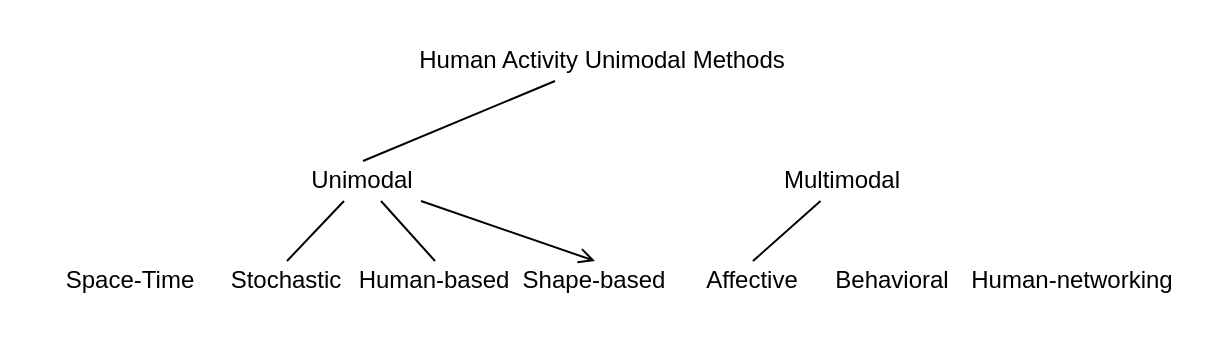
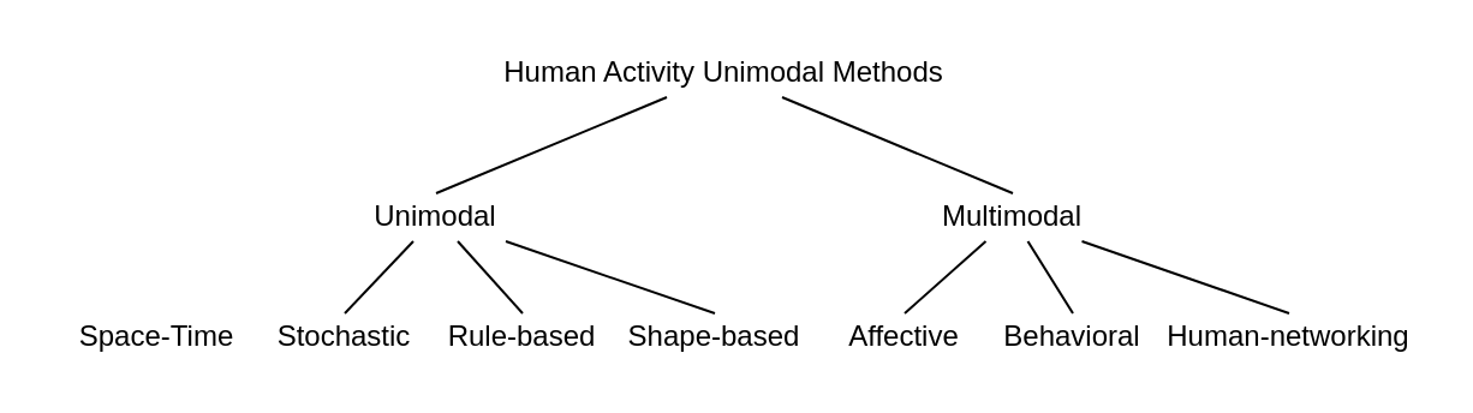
  <mxCell id="0" />
  <mxCell id="1" parent="0" />
  <mxCell id="2" style="rounded=0;orthogonalLoop=1;jettySize=auto;html=1;entryX=0.5;entryY=0;entryDx=0;entryDy=0;fontSize=12;endArrow=none;endFill=0;" edge="1" parent="1" source="4" target="8"><mxGeometry relative="1" as="geometry" /></mxCell>
+ <mxCell id="3" style="edgeStyle=none;rounded=0;orthogonalLoop=1;jettySize=auto;html=1;entryX=0.5;entryY=0;entryDx=0;entryDy=0;endArrow=none;endFill=0;fontSize=12;" edge="1" parent="1" source="4" target="12"><mxGeometry relative="1" as="geometry" /></mxCell>
  <mxCell id="4" value="Human Activity Unimodal Methods" style="text;html=1;strokeColor=none;fillColor=none;align=center;verticalAlign=middle;whiteSpace=wrap;rounded=0;fontStyle=0;fontSize=12;" vertex="1" parent="1"><mxGeometry x="181" y="20" width="240" height="20" as="geometry" /></mxCell>
  <mxCell id="5" style="edgeStyle=none;rounded=0;orthogonalLoop=1;jettySize=auto;html=1;entryX=0.5;entryY=0;entryDx=0;entryDy=0;endArrow=none;endFill=0;fontSize=12;" edge="1" parent="1" source="8" target="14"><mxGeometry relative="1" as="geometry" /></mxCell>
  <mxCell id="6" style="edgeStyle=none;rounded=0;orthogonalLoop=1;jettySize=auto;html=1;entryX=0.5;entryY=0;entryDx=0;entryDy=0;endArrow=none;endFill=0;fontSize=12;" edge="1" parent="1" source="8" target="15"><mxGeometry relative="1" as="geometry" /></mxCell>
- <mxCell id="7" style="edgeStyle=none;rounded=0;orthogonalLoop=1;jettySize=auto;html=1;entryX=0.5;entryY=0;entryDx=0;entryDy=0;endArrow=open;endFill=0;fontSize=12;" edge="1" parent="1" source="8" target="16"><mxGeometry relative="1" as="geometry" /></mxCell>
+ <mxCell id="7" style="edgeStyle=none;rounded=0;orthogonalLoop=1;jettySize=auto;html=1;entryX=0.5;entryY=0;entryDx=0;entryDy=0;endArrow=none;endFill=0;fontSize=12;" edge="1" parent="1" source="8" target="16"><mxGeometry relative="1" as="geometry" /></mxCell>
  <mxCell id="8" value="Unimodal" style="text;html=1;strokeColor=none;fillColor=none;align=center;verticalAlign=middle;whiteSpace=wrap;rounded=0;fontStyle=0;fontSize=12;" vertex="1" parent="1"><mxGeometry x="61" y="80" width="240" height="20" as="geometry" /></mxCell>
  <mxCell id="9" style="edgeStyle=none;rounded=0;orthogonalLoop=1;jettySize=auto;html=1;entryX=0.5;entryY=0;entryDx=0;entryDy=0;endArrow=none;endFill=0;fontSize=12;" edge="1" parent="1" source="12" target="17"><mxGeometry relative="1" as="geometry" /></mxCell>
+ <mxCell id="10" style="edgeStyle=none;rounded=0;orthogonalLoop=1;jettySize=auto;html=1;entryX=0.5;entryY=0;entryDx=0;entryDy=0;endArrow=none;endFill=0;fontSize=12;" edge="1" parent="1" source="12" target="18"><mxGeometry relative="1" as="geometry" /></mxCell>
+ <mxCell id="11" style="edgeStyle=none;rounded=0;orthogonalLoop=1;jettySize=auto;html=1;entryX=0.5;entryY=0;entryDx=0;entryDy=0;endArrow=none;endFill=0;fontSize=12;" edge="1" parent="1" source="12" target="19"><mxGeometry relative="1" as="geometry" /></mxCell>
  <mxCell id="12" value="Multimodal" style="text;html=1;strokeColor=none;fillColor=none;align=center;verticalAlign=middle;whiteSpace=wrap;rounded=0;fontStyle=0;fontSize=12;" vertex="1" parent="1"><mxGeometry x="301" y="80" width="240" height="20" as="geometry" /></mxCell>
  <mxCell id="13" value="Space-Time" style="text;html=1;strokeColor=none;fillColor=none;align=center;verticalAlign=middle;whiteSpace=wrap;rounded=0;fontStyle=0;fontSize=12;" vertex="1" parent="1"><mxGeometry x="20" y="130" width="90" height="20" as="geometry" /></mxCell>
  <mxCell id="14" value="Stochastic" style="text;html=1;strokeColor=none;fillColor=none;align=center;verticalAlign=middle;whiteSpace=wrap;rounded=0;fontStyle=0;fontSize=12;" vertex="1" parent="1"><mxGeometry x="98" y="130" width="90" height="20" as="geometry" /></mxCell>
- <mxCell id="15" value="Human-based" style="text;html=1;strokeColor=none;fillColor=none;align=center;verticalAlign=middle;whiteSpace=wrap;rounded=0;fontStyle=0;fontSize=12;" vertex="1" parent="1"><mxGeometry x="172" y="130" width="90" height="20" as="geometry" /></mxCell>
+ <mxCell id="15" value="Rule-based" style="text;html=1;strokeColor=none;fillColor=none;align=center;verticalAlign=middle;whiteSpace=wrap;rounded=0;fontStyle=0;fontSize=12;" vertex="1" parent="1"><mxGeometry x="172" y="130" width="90" height="20" as="geometry" /></mxCell>
  <mxCell id="16" value="Shape-based" style="text;html=1;strokeColor=none;fillColor=none;align=center;verticalAlign=middle;whiteSpace=wrap;rounded=0;fontStyle=0;fontSize=12;" vertex="1" parent="1"><mxGeometry x="252" y="130" width="90" height="20" as="geometry" /></mxCell>
  <mxCell id="17" value="Affective" style="text;html=1;strokeColor=none;fillColor=none;align=center;verticalAlign=middle;whiteSpace=wrap;rounded=0;fontStyle=0;fontSize=12;" vertex="1" parent="1"><mxGeometry x="331" y="130" width="90" height="20" as="geometry" /></mxCell>
  <mxCell id="18" value="Behavioral" style="text;html=1;strokeColor=none;fillColor=none;align=center;verticalAlign=middle;whiteSpace=wrap;rounded=0;fontStyle=0;fontSize=12;" vertex="1" parent="1"><mxGeometry x="401" y="130" width="90" height="20" as="geometry" /></mxCell>
  <mxCell id="19" value="Human-networking" style="text;html=1;strokeColor=none;fillColor=none;align=center;verticalAlign=middle;whiteSpace=wrap;rounded=0;fontStyle=0;fontSize=12;" vertex="1" parent="1"><mxGeometry x="481" y="130" width="110" height="20" as="geometry" /></mxCell>
